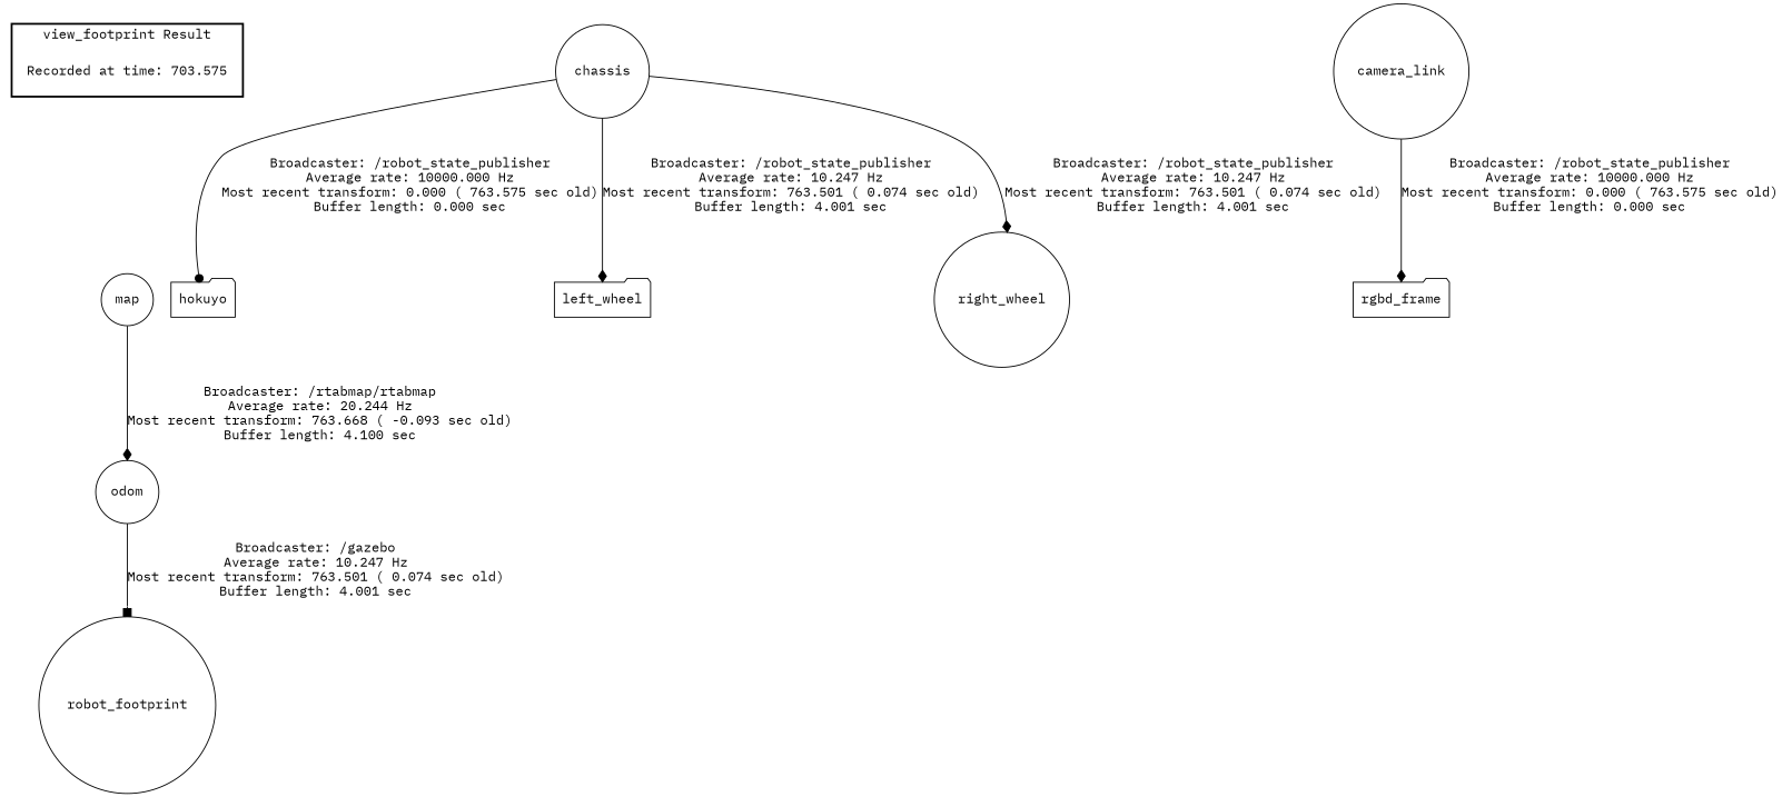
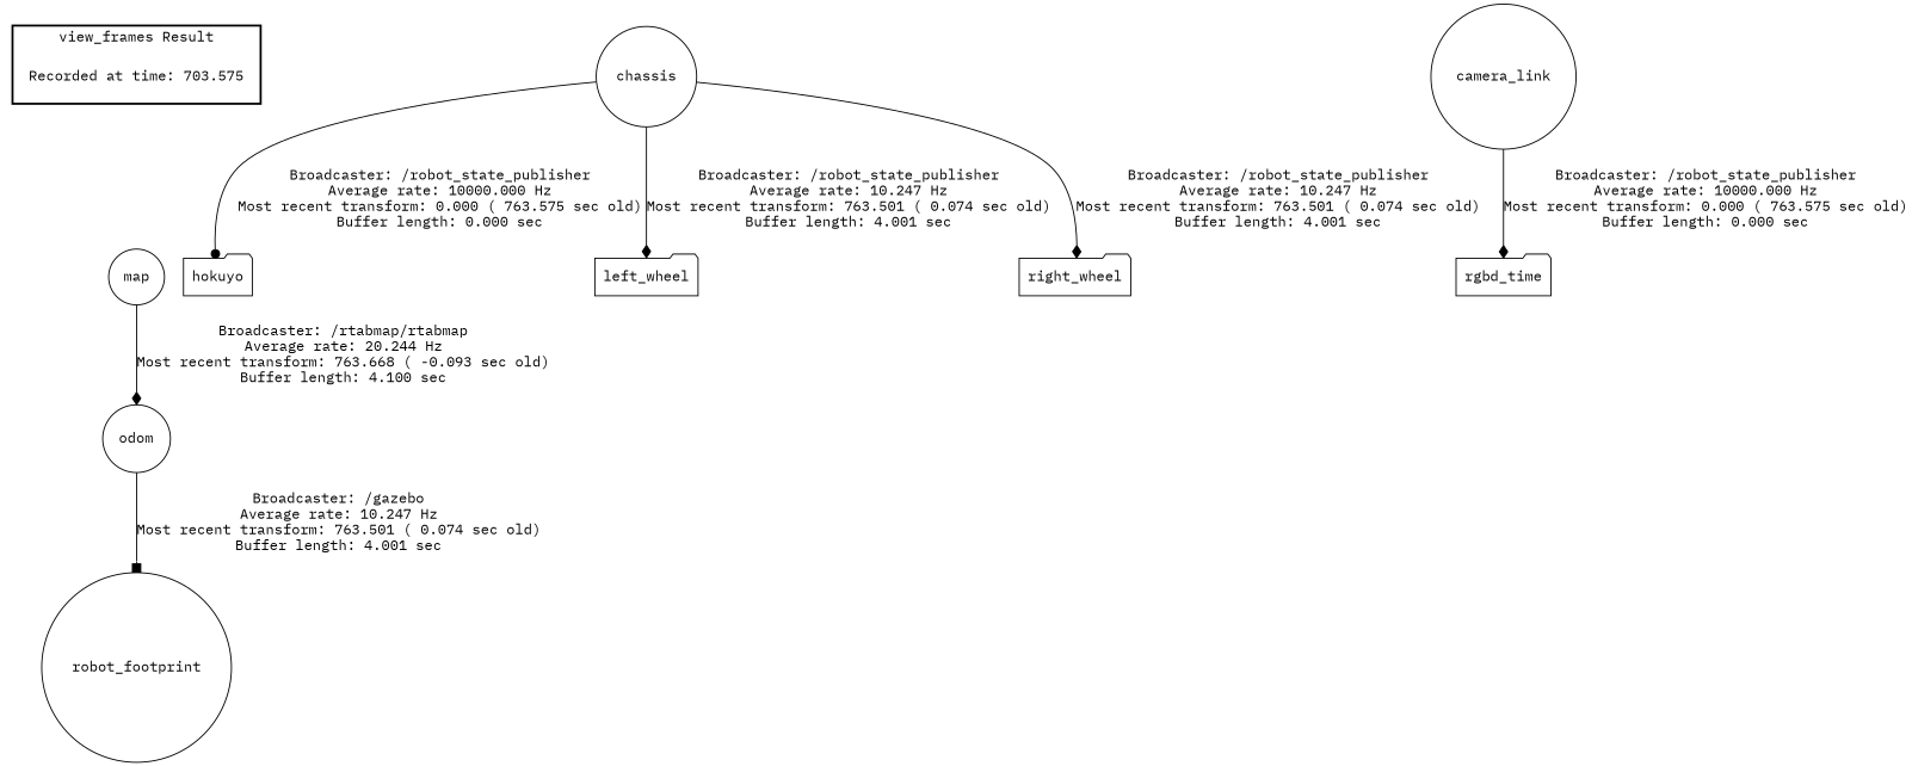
  digraph {
    fontname="IBM Plex Mono"
    node [fontname="IBM Plex Mono" shape=circle]
    edge [fontname="IBM Plex Mono" arrowhead=diamond]
    n1 [label="Recorded at time: 703.575" shape=plaintext]
    map
    hokuyo [shape=folder]
    chassis
    left_wheel [shape=folder]
-   right_wheel
-   rgbd_frame [shape=folder]
+   right_wheel [shape=folder]
+   rgbd_frame [shape=folder label=rgbd_time]
    camera_link
    odom
    robot_footprint
    subgraph cluster_1 {
      color=black
-     label="view_footprint Result"
+     label="view_frames Result"
      style=bold
      n1
    }
    n1 -> map [style=invis arrowhead=""]
    map -> odom [label="Broadcaster: /rtabmap/rtabmap\nAverage rate: 20.244 Hz\nMost recent transform: 763.668 ( -0.093 sec old)\nBuffer length: 4.100 sec\n"]
    chassis -> hokuyo [arrowhead=dot label="Broadcaster: /robot_state_publisher\nAverage rate: 10000.000 Hz\nMost recent transform: 0.000 ( 763.575 sec old)\nBuffer length: 0.000 sec\n"]
    chassis -> left_wheel [label="Broadcaster: /robot_state_publisher\nAverage rate: 10.247 Hz\nMost recent transform: 763.501 ( 0.074 sec old)\nBuffer length: 4.001 sec\n"]
    chassis -> right_wheel [label="Broadcaster: /robot_state_publisher\nAverage rate: 10.247 Hz\nMost recent transform: 763.501 ( 0.074 sec old)\nBuffer length: 4.001 sec\n"]
    camera_link -> rgbd_frame [label="Broadcaster: /robot_state_publisher\nAverage rate: 10000.000 Hz\nMost recent transform: 0.000 ( 763.575 sec old)\nBuffer length: 0.000 sec\n"]
    odom -> robot_footprint [arrowhead=box label="Broadcaster: /gazebo\nAverage rate: 10.247 Hz\nMost recent transform: 763.501 ( 0.074 sec old)\nBuffer length: 4.001 sec\n"]
  }
